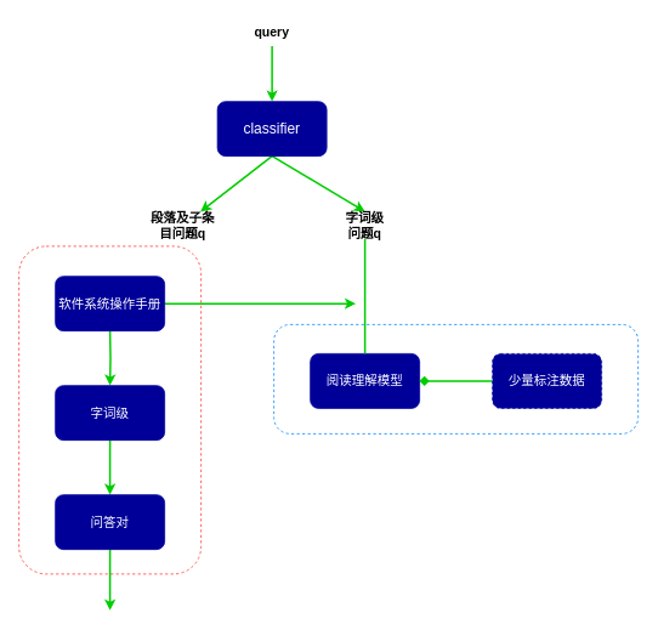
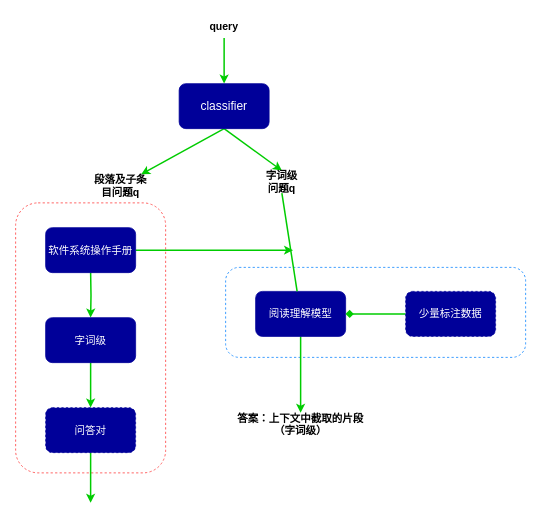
  <mxCell id="0" />
  <mxCell id="1" parent="0" />
  <mxCell id="2" value="" style="rounded=1;whiteSpace=wrap;html=1;shadow=0;fillColor=none;fontColor=#333333;strokeColor=#007FFF;dashed=1;" vertex="1" parent="1"><mxGeometry x="300" y="356" width="400" height="120" as="geometry" /></mxCell>
  <mxCell id="3" value="" style="rounded=1;whiteSpace=wrap;html=1;shadow=0;fillColor=none;fontColor=#333333;strokeColor=#FF3333;dashed=1;" vertex="1" parent="1"><mxGeometry x="20" y="270" width="200" height="360" as="geometry" /></mxCell>
  <mxCell id="4" style="rounded=0;orthogonalLoop=1;jettySize=auto;html=1;exitX=0.5;exitY=1;exitDx=0;exitDy=0;strokeColor=#00CC00;strokeWidth=2;" edge="1" parent="1" target="18"><mxGeometry relative="1" as="geometry"><mxPoint x="298" y="171" as="sourcePoint" /></mxGeometry></mxCell>
  <mxCell id="5" style="rounded=0;orthogonalLoop=1;jettySize=auto;html=1;exitX=0.5;exitY=1;exitDx=0;exitDy=0;entryX=0.5;entryY=0;entryDx=0;entryDy=0;strokeColor=#00CC00;strokeWidth=2;" edge="1" parent="1" target="20"><mxGeometry relative="1" as="geometry"><mxPoint x="298" y="171" as="sourcePoint" /></mxGeometry></mxCell>
  <mxCell id="6" style="edgeStyle=none;rounded=0;orthogonalLoop=1;jettySize=auto;html=1;exitX=0.5;exitY=1;exitDx=0;exitDy=0;entryX=0.5;entryY=0;entryDx=0;entryDy=0;strokeColor=#00CC00;strokeWidth=2;" edge="1" parent="1" source="7"><mxGeometry relative="1" as="geometry"><mxPoint x="298" y="111" as="targetPoint" /></mxGeometry></mxCell>
  <mxCell id="7" value="&lt;font style=&quot;font-size: 14px&quot;&gt;&lt;b&gt;query&lt;/b&gt;&lt;/font&gt;" style="text;html=1;strokeColor=none;fillColor=none;align=center;verticalAlign=middle;whiteSpace=wrap;rounded=0;" vertex="1" parent="1"><mxGeometry x="268" y="20" width="60" height="30" as="geometry" /></mxCell>
  <mxCell id="8" style="edgeStyle=orthogonalEdgeStyle;rounded=0;orthogonalLoop=1;jettySize=auto;html=1;exitX=1;exitY=0.5;exitDx=0;exitDy=0;strokeColor=#00CC00;strokeWidth=2;" edge="1" parent="1"><mxGeometry relative="1" as="geometry"><mxPoint x="390" y="333" as="targetPoint" /><mxPoint x="180" y="333" as="sourcePoint" /></mxGeometry></mxCell>
  <mxCell id="9" style="edgeStyle=orthogonalEdgeStyle;rounded=0;orthogonalLoop=1;jettySize=auto;html=1;exitX=0.5;exitY=1;exitDx=0;exitDy=0;entryX=0.5;entryY=0;entryDx=0;entryDy=0;strokeColor=#00CC00;strokeWidth=2;" edge="1" parent="1" target="11"><mxGeometry relative="1" as="geometry"><mxPoint x="120" y="363" as="sourcePoint" /></mxGeometry></mxCell>
  <mxCell id="10" style="edgeStyle=orthogonalEdgeStyle;rounded=0;orthogonalLoop=1;jettySize=auto;html=1;exitX=0.5;exitY=1;exitDx=0;exitDy=0;strokeColor=#00CC00;strokeWidth=2;" edge="1" parent="1" source="11" target="13"><mxGeometry relative="1" as="geometry" /></mxCell>
  <mxCell id="11" value="字词级" style="rounded=1;whiteSpace=wrap;html=1;strokeColor=#000099;fillColor=#000099;fontColor=#FFFFFF;fontSize=14;" vertex="1" parent="1"><mxGeometry x="60" y="423" width="120" height="60" as="geometry" /></mxCell>
  <mxCell id="12" style="edgeStyle=orthogonalEdgeStyle;rounded=0;orthogonalLoop=1;jettySize=auto;html=1;exitX=0.5;exitY=1;exitDx=0;exitDy=0;strokeColor=#00CC00;strokeWidth=2;" edge="1" parent="1" source="13"><mxGeometry relative="1" as="geometry"><mxPoint x="120" y="670" as="targetPoint" /></mxGeometry></mxCell>
- <mxCell id="13" value="问答对" style="rounded=1;whiteSpace=wrap;html=1;strokeColor=#000099;fillColor=#000099;fontColor=#FFFFFF;fontSize=14;" vertex="1" parent="1"><mxGeometry x="60" y="543" width="120" height="60" as="geometry" /></mxCell>
+ <mxCell id="13" value="问答对" style="rounded=1;whiteSpace=wrap;html=1;strokeColor=#000099;fillColor=#000099;fontColor=#FFFFFF;fontSize=14;dashed=1;" vertex="1" parent="1"><mxGeometry x="60" y="543" width="120" height="60" as="geometry" /></mxCell>
+ <mxCell id="14" style="edgeStyle=orthogonalEdgeStyle;rounded=0;orthogonalLoop=1;jettySize=auto;html=1;exitX=0.5;exitY=1;exitDx=0;exitDy=0;entryX=0.5;entryY=0;entryDx=0;entryDy=0;strokeColor=#00CC00;strokeWidth=2;" edge="1" parent="1" source="15" target="21"><mxGeometry relative="1" as="geometry" /></mxCell>
  <mxCell id="15" value="阅读理解模型" style="rounded=1;whiteSpace=wrap;html=1;strokeColor=#000099;fillColor=#000099;fontColor=#FFFFFF;fontSize=14;" vertex="1" parent="1"><mxGeometry x="340" y="388" width="120" height="60" as="geometry" /></mxCell>
  <mxCell id="16" style="edgeStyle=orthogonalEdgeStyle;rounded=0;orthogonalLoop=1;jettySize=auto;html=1;exitX=0;exitY=0.5;exitDx=0;exitDy=0;fontSize=14;fontColor=#FFFFFF;strokeColor=#00CC00;strokeWidth=2;endArrow=diamond;" edge="1" parent="1" source="17" target="15"><mxGeometry relative="1" as="geometry" /></mxCell>
  <mxCell id="17" value="少量标注数据" style="rounded=1;whiteSpace=wrap;html=1;strokeColor=#000099;fillColor=#000099;fontColor=#FFFFFF;fontSize=14;dashed=1;" vertex="1" parent="1"><mxGeometry x="540" y="388" width="120" height="60" as="geometry" /></mxCell>
- <mxCell id="18" value="&lt;font style=&quot;font-size: 14px&quot;&gt;&lt;b&gt;段落及子条目问题q&lt;/b&gt;&lt;/font&gt;" style="text;html=1;strokeColor=none;fillColor=none;align=center;verticalAlign=middle;whiteSpace=wrap;rounded=0;strokeWidth=2;" vertex="1" parent="1"><mxGeometry x="160" y="232" width="80" height="30" as="geometry" /></mxCell>
+ <mxCell id="18" value="&lt;font style=&quot;font-size: 14px&quot;&gt;&lt;b&gt;段落及子条目问题q&lt;/b&gt;&lt;/font&gt;" style="text;html=1;strokeColor=none;fillColor=none;align=center;verticalAlign=middle;whiteSpace=wrap;rounded=0;strokeWidth=2;" vertex="1" parent="1"><mxGeometry x="120" y="232" width="80" height="30" as="geometry" /></mxCell>
  <mxCell id="19" style="edgeStyle=none;rounded=0;orthogonalLoop=1;jettySize=auto;html=1;exitX=0.5;exitY=1;exitDx=0;exitDy=0;strokeColor=#00CC00;strokeWidth=2;endArrow=none;" edge="1" parent="1" source="20" target="15"><mxGeometry relative="1" as="geometry" /></mxCell>
- <mxCell id="20" value="&lt;font style=&quot;font-size: 14px&quot;&gt;&lt;b&gt;字词级&lt;br&gt;问题q&lt;/b&gt;&lt;/font&gt;" style="text;html=1;strokeColor=none;fillColor=none;align=center;verticalAlign=middle;whiteSpace=wrap;rounded=0;" vertex="1" parent="1"><mxGeometry x="360" y="232" width="80" height="30" as="geometry" /></mxCell>
+ <mxCell id="20" value="&lt;font style=&quot;font-size: 14px&quot;&gt;&lt;b&gt;字词级&lt;br&gt;问题q&lt;/b&gt;&lt;/font&gt;" style="text;html=1;strokeColor=none;fillColor=none;align=center;verticalAlign=middle;whiteSpace=wrap;rounded=0;" vertex="1" parent="1"><mxGeometry x="335" y="227" width="80" height="30" as="geometry" /></mxCell>
+ <mxCell id="21" value="&lt;font style=&quot;font-size: 14px&quot;&gt;&lt;b&gt;答案：上下文中截取的片段（字词级）&lt;/b&gt;&lt;/font&gt;" style="text;html=1;strokeColor=none;fillColor=none;align=center;verticalAlign=middle;whiteSpace=wrap;rounded=0;shadow=0;" vertex="1" parent="1"><mxGeometry x="315" y="550" width="170" height="30" as="geometry" /></mxCell>
  <mxCell id="22" value="&lt;font style=&quot;font-size: 16px&quot;&gt;classifier&lt;/font&gt;" style="rounded=1;whiteSpace=wrap;html=1;strokeColor=#000099;fillColor=#000099;fontColor=#FFFFFF;fontSize=14;" vertex="1" parent="1"><mxGeometry x="238" y="111" width="120" height="60" as="geometry" /></mxCell>
  <mxCell id="23" value="软件系统操作手册" style="rounded=1;whiteSpace=wrap;html=1;strokeColor=#000099;fillColor=#000099;fontColor=#FFFFFF;fontSize=14;" vertex="1" parent="1"><mxGeometry x="60" y="303" width="120" height="60" as="geometry" /></mxCell>
